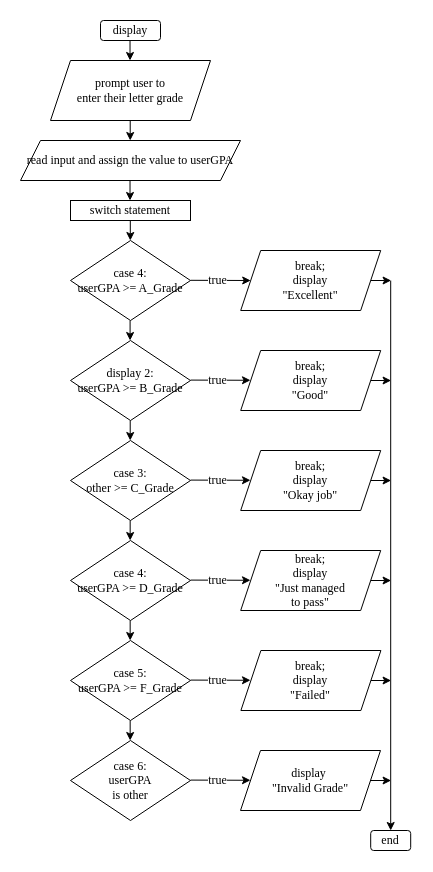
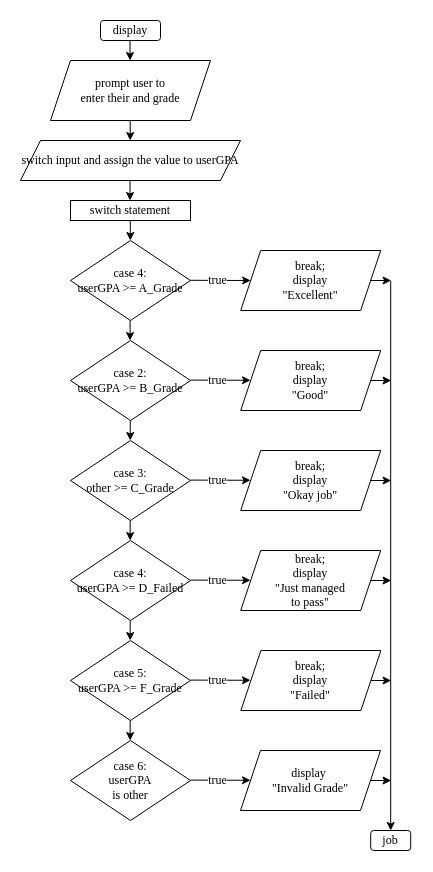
  <mxCell id="0" />
  <mxCell id="1" parent="0" />
  <mxCell id="2" value="display" style="rounded=1;whiteSpace=wrap;html=1;strokeColor=default;align=center;verticalAlign=middle;fontFamily=source code pro;fontSource=https%3A%2F%2Ffonts.googleapis.com%2Fcss%3Ffamily%3Dsource%2Bcode%2Bpro;fontSize=12;fontColor=default;fillColor=default;" vertex="1" parent="1"><mxGeometry x="100" y="20" width="60" height="20" as="geometry" /></mxCell>
  <mxCell id="3" value="switch statement" style="rounded=0;whiteSpace=wrap;html=1;strokeColor=default;align=center;verticalAlign=middle;fontFamily=source code pro;fontSource=https%3A%2F%2Ffonts.googleapis.com%2Fcss%3Ffamily%3Dsource%2Bcode%2Bpro;fontSize=12;fontColor=default;fillColor=default;" vertex="1" parent="1"><mxGeometry x="70" y="200" width="120" height="20" as="geometry" /></mxCell>
  <mxCell id="4" value="case 4:&lt;div&gt;userGPA &amp;gt;= A_Grade&lt;/div&gt;" style="rhombus;whiteSpace=wrap;html=1;strokeColor=default;align=center;verticalAlign=middle;fontFamily=source code pro;fontSource=https%3A%2F%2Ffonts.googleapis.com%2Fcss%3Ffamily%3Dsource%2Bcode%2Bpro;fontSize=12;fontColor=default;fillColor=default;" vertex="1" parent="1"><mxGeometry x="70" y="240" width="120" height="80" as="geometry" /></mxCell>
- <mxCell id="5" value="display 2:&lt;div&gt;userGPA &amp;gt;= B_Grade&lt;br&gt;&lt;/div&gt;" style="rhombus;whiteSpace=wrap;html=1;strokeColor=default;align=center;verticalAlign=middle;fontFamily=source code pro;fontSource=https%3A%2F%2Ffonts.googleapis.com%2Fcss%3Ffamily%3Dsource%2Bcode%2Bpro;fontSize=12;fontColor=default;fillColor=default;" vertex="1" parent="1"><mxGeometry x="70" y="340" width="120" height="80" as="geometry" /></mxCell>
+ <mxCell id="5" value="case 2:&lt;div&gt;userGPA &amp;gt;= B_Grade&lt;br&gt;&lt;/div&gt;" style="rhombus;whiteSpace=wrap;html=1;strokeColor=default;align=center;verticalAlign=middle;fontFamily=source code pro;fontSource=https%3A%2F%2Ffonts.googleapis.com%2Fcss%3Ffamily%3Dsource%2Bcode%2Bpro;fontSize=12;fontColor=default;fillColor=default;" vertex="1" parent="1"><mxGeometry x="70" y="340" width="120" height="80" as="geometry" /></mxCell>
  <mxCell id="6" value="case 3:&lt;div&gt;other &amp;gt;= C_Grade&lt;br&gt;&lt;/div&gt;" style="rhombus;whiteSpace=wrap;html=1;strokeColor=default;align=center;verticalAlign=middle;fontFamily=source code pro;fontSource=https%3A%2F%2Ffonts.googleapis.com%2Fcss%3Ffamily%3Dsource%2Bcode%2Bpro;fontSize=12;fontColor=default;fillColor=default;" vertex="1" parent="1"><mxGeometry x="70" y="440" width="120" height="80" as="geometry" /></mxCell>
- <mxCell id="7" value="case 4:&lt;div&gt;userGPA &amp;gt;= D_Grade&lt;br&gt;&lt;/div&gt;" style="rhombus;whiteSpace=wrap;html=1;strokeColor=default;align=center;verticalAlign=middle;fontFamily=source code pro;fontSource=https%3A%2F%2Ffonts.googleapis.com%2Fcss%3Ffamily%3Dsource%2Bcode%2Bpro;fontSize=12;fontColor=default;fillColor=default;" vertex="1" parent="1"><mxGeometry x="70" y="540" width="120" height="80" as="geometry" /></mxCell>
+ <mxCell id="7" value="case 4:&lt;div&gt;userGPA &amp;gt;= D_Failed&lt;br&gt;&lt;/div&gt;" style="rhombus;whiteSpace=wrap;html=1;strokeColor=default;align=center;verticalAlign=middle;fontFamily=source code pro;fontSource=https%3A%2F%2Ffonts.googleapis.com%2Fcss%3Ffamily%3Dsource%2Bcode%2Bpro;fontSize=12;fontColor=default;fillColor=default;" vertex="1" parent="1"><mxGeometry x="70" y="540" width="120" height="80" as="geometry" /></mxCell>
  <mxCell id="8" value="case 5:&lt;div&gt;userGPA &amp;gt;= F_Grade&lt;br&gt;&lt;/div&gt;" style="rhombus;whiteSpace=wrap;html=1;strokeColor=default;align=center;verticalAlign=middle;fontFamily=source code pro;fontSource=https%3A%2F%2Ffonts.googleapis.com%2Fcss%3Ffamily%3Dsource%2Bcode%2Bpro;fontSize=12;fontColor=default;fillColor=default;" vertex="1" parent="1"><mxGeometry x="70" y="640" width="120" height="80" as="geometry" /></mxCell>
  <mxCell id="9" value="case 6:&lt;div&gt;userGPA&lt;br&gt;&lt;/div&gt;&lt;div&gt;is other&lt;/div&gt;" style="rhombus;whiteSpace=wrap;html=1;strokeColor=default;align=center;verticalAlign=middle;fontFamily=source code pro;fontSource=https%3A%2F%2Ffonts.googleapis.com%2Fcss%3Ffamily%3Dsource%2Bcode%2Bpro;fontSize=12;fontColor=default;fillColor=default;direction=south;" vertex="1" parent="1"><mxGeometry x="70" y="740" width="120" height="80" as="geometry" /></mxCell>
  <mxCell id="10" value="" style="endArrow=classic;html=1;rounded=0;fontFamily=source code pro;fontSource=https%3A%2F%2Ffonts.googleapis.com%2Fcss%3Ffamily%3Dsource%2Bcode%2Bpro;fontSize=12;fontColor=default;" edge="1" parent="1"><mxGeometry width="50" height="50" relative="1" as="geometry"><mxPoint x="129.8" y="220" as="sourcePoint" /><mxPoint x="129.8" y="240" as="targetPoint" /></mxGeometry></mxCell>
  <mxCell id="11" value="" style="endArrow=classic;html=1;rounded=0;fontFamily=source code pro;fontSource=https%3A%2F%2Ffonts.googleapis.com%2Fcss%3Ffamily%3Dsource%2Bcode%2Bpro;fontSize=12;fontColor=default;" edge="1" parent="1"><mxGeometry width="50" height="50" relative="1" as="geometry"><mxPoint x="129.58" y="320" as="sourcePoint" /><mxPoint x="129.58" y="340" as="targetPoint" /></mxGeometry></mxCell>
  <mxCell id="12" value="" style="endArrow=classic;html=1;rounded=0;fontFamily=source code pro;fontSource=https%3A%2F%2Ffonts.googleapis.com%2Fcss%3Ffamily%3Dsource%2Bcode%2Bpro;fontSize=12;fontColor=default;" edge="1" parent="1"><mxGeometry width="50" height="50" relative="1" as="geometry"><mxPoint x="129.71" y="420" as="sourcePoint" /><mxPoint x="129.71" y="440" as="targetPoint" /></mxGeometry></mxCell>
  <mxCell id="13" value="" style="endArrow=classic;html=1;rounded=0;fontFamily=source code pro;fontSource=https%3A%2F%2Ffonts.googleapis.com%2Fcss%3Ffamily%3Dsource%2Bcode%2Bpro;fontSize=12;fontColor=default;" edge="1" parent="1"><mxGeometry width="50" height="50" relative="1" as="geometry"><mxPoint x="129.66" y="520" as="sourcePoint" /><mxPoint x="129.66" y="540" as="targetPoint" /></mxGeometry></mxCell>
  <mxCell id="14" value="" style="endArrow=classic;html=1;rounded=0;fontFamily=source code pro;fontSource=https%3A%2F%2Ffonts.googleapis.com%2Fcss%3Ffamily%3Dsource%2Bcode%2Bpro;fontSize=12;fontColor=default;" edge="1" parent="1"><mxGeometry width="50" height="50" relative="1" as="geometry"><mxPoint x="129.66" y="620" as="sourcePoint" /><mxPoint x="129.66" y="640" as="targetPoint" /></mxGeometry></mxCell>
  <mxCell id="15" value="" style="endArrow=classic;html=1;rounded=0;fontFamily=source code pro;fontSource=https%3A%2F%2Ffonts.googleapis.com%2Fcss%3Ffamily%3Dsource%2Bcode%2Bpro;fontSize=12;fontColor=default;entryX=0;entryY=0.5;entryDx=0;entryDy=0;" edge="1" parent="1" target="25"><mxGeometry width="50" height="50" relative="1" as="geometry"><mxPoint x="190" y="279.8" as="sourcePoint" /><mxPoint x="210.2" y="279.8" as="targetPoint" /></mxGeometry></mxCell>
  <mxCell id="16" value="true" style="edgeLabel;html=1;align=center;verticalAlign=middle;resizable=0;points=[];strokeColor=default;fontFamily=source code pro;fontSource=https%3A%2F%2Ffonts.googleapis.com%2Fcss%3Ffamily%3Dsource%2Bcode%2Bpro;fontSize=12;fontColor=default;fillColor=default;" vertex="1" connectable="0" parent="15"><mxGeometry x="-0.142" y="1" relative="1" as="geometry"><mxPoint y="1" as="offset" /></mxGeometry></mxCell>
  <mxCell id="17" value="" style="endArrow=classic;html=1;rounded=0;fontFamily=source code pro;fontSource=https%3A%2F%2Ffonts.googleapis.com%2Fcss%3Ffamily%3Dsource%2Bcode%2Bpro;fontSize=12;fontColor=default;" edge="1" parent="1"><mxGeometry width="50" height="50" relative="1" as="geometry"><mxPoint x="129.66" y="720" as="sourcePoint" /><mxPoint x="129.66" y="740" as="targetPoint" /></mxGeometry></mxCell>
  <mxCell id="18" value="" style="endArrow=classic;html=1;rounded=0;fontFamily=source code pro;fontSource=https%3A%2F%2Ffonts.googleapis.com%2Fcss%3Ffamily%3Dsource%2Bcode%2Bpro;fontSize=12;fontColor=default;" edge="1" parent="1"><mxGeometry width="50" height="50" relative="1" as="geometry"><mxPoint x="370.4" y="280" as="sourcePoint" /><mxPoint x="390.6" y="280" as="targetPoint" /></mxGeometry></mxCell>
  <mxCell id="19" value="" style="endArrow=classic;html=1;rounded=0;fontFamily=source code pro;fontSource=https%3A%2F%2Ffonts.googleapis.com%2Fcss%3Ffamily%3Dsource%2Bcode%2Bpro;fontSize=12;fontColor=default;" edge="1" parent="1"><mxGeometry width="50" height="50" relative="1" as="geometry"><mxPoint x="370.4" y="380" as="sourcePoint" /><mxPoint x="390.6" y="380" as="targetPoint" /></mxGeometry></mxCell>
  <mxCell id="20" value="" style="endArrow=classic;html=1;rounded=0;fontFamily=source code pro;fontSource=https%3A%2F%2Ffonts.googleapis.com%2Fcss%3Ffamily%3Dsource%2Bcode%2Bpro;fontSize=12;fontColor=default;" edge="1" parent="1"><mxGeometry width="50" height="50" relative="1" as="geometry"><mxPoint x="370.4" y="480" as="sourcePoint" /><mxPoint x="390.6" y="480" as="targetPoint" /></mxGeometry></mxCell>
  <mxCell id="21" value="" style="endArrow=classic;html=1;rounded=0;fontFamily=source code pro;fontSource=https%3A%2F%2Ffonts.googleapis.com%2Fcss%3Ffamily%3Dsource%2Bcode%2Bpro;fontSize=12;fontColor=default;" edge="1" parent="1"><mxGeometry width="50" height="50" relative="1" as="geometry"><mxPoint x="370.4" y="580" as="sourcePoint" /><mxPoint x="390.6" y="580" as="targetPoint" /></mxGeometry></mxCell>
  <mxCell id="22" value="" style="endArrow=classic;html=1;rounded=0;fontFamily=source code pro;fontSource=https%3A%2F%2Ffonts.googleapis.com%2Fcss%3Ffamily%3Dsource%2Bcode%2Bpro;fontSize=12;fontColor=default;" edge="1" parent="1"><mxGeometry width="50" height="50" relative="1" as="geometry"><mxPoint x="370.4" y="680" as="sourcePoint" /><mxPoint x="390.6" y="680" as="targetPoint" /></mxGeometry></mxCell>
  <mxCell id="23" value="" style="endArrow=classic;html=1;rounded=0;fontFamily=source code pro;fontSource=https%3A%2F%2Ffonts.googleapis.com%2Fcss%3Ffamily%3Dsource%2Bcode%2Bpro;fontSize=12;fontColor=default;" edge="1" parent="1"><mxGeometry width="50" height="50" relative="1" as="geometry"><mxPoint x="370.4" y="780" as="sourcePoint" /><mxPoint x="390.6" y="780" as="targetPoint" /></mxGeometry></mxCell>
  <mxCell id="24" value="" style="endArrow=classic;html=1;rounded=0;fontFamily=source code pro;fontSource=https%3A%2F%2Ffonts.googleapis.com%2Fcss%3Ffamily%3Dsource%2Bcode%2Bpro;fontSize=12;fontColor=default;" edge="1" parent="1"><mxGeometry width="50" height="50" relative="1" as="geometry"><mxPoint x="390.2" y="280" as="sourcePoint" /><mxPoint x="390.2" y="830" as="targetPoint" /></mxGeometry></mxCell>
  <mxCell id="25" value="break;&lt;div&gt;display&lt;div&gt;&quot;Excellent&quot;&lt;/div&gt;&lt;/div&gt;" style="shape=parallelogram;perimeter=parallelogramPerimeter;whiteSpace=wrap;html=1;fixedSize=1;strokeColor=default;align=center;verticalAlign=middle;fontFamily=source code pro;fontSource=https%3A%2F%2Ffonts.googleapis.com%2Fcss%3Ffamily%3Dsource%2Bcode%2Bpro;fontSize=12;fontColor=default;fillColor=default;" vertex="1" parent="1"><mxGeometry x="240.2" y="250" width="140" height="60" as="geometry" /></mxCell>
  <mxCell id="26" value="break;&lt;div&gt;display&lt;div&gt;&quot;Good&quot;&lt;/div&gt;&lt;/div&gt;" style="shape=parallelogram;perimeter=parallelogramPerimeter;whiteSpace=wrap;html=1;fixedSize=1;strokeColor=default;align=center;verticalAlign=middle;fontFamily=source code pro;fontSource=https%3A%2F%2Ffonts.googleapis.com%2Fcss%3Ffamily%3Dsource%2Bcode%2Bpro;fontSize=12;fontColor=default;fillColor=default;" vertex="1" parent="1"><mxGeometry x="240.2" y="350" width="140" height="60" as="geometry" /></mxCell>
  <mxCell id="27" value="break;&lt;div&gt;display&lt;div&gt;&lt;span style=&quot;background-color: initial;&quot;&gt;&quot;Okay job&quot;&lt;/span&gt;&lt;/div&gt;&lt;/div&gt;" style="shape=parallelogram;perimeter=parallelogramPerimeter;whiteSpace=wrap;html=1;fixedSize=1;strokeColor=default;align=center;verticalAlign=middle;fontFamily=source code pro;fontSource=https%3A%2F%2Ffonts.googleapis.com%2Fcss%3Ffamily%3Dsource%2Bcode%2Bpro;fontSize=12;fontColor=default;fillColor=default;" vertex="1" parent="1"><mxGeometry x="240.2" y="450" width="140" height="60" as="geometry" /></mxCell>
  <mxCell id="28" value="break;&lt;div&gt;display&lt;div&gt;&quot;Just managed&lt;/div&gt;&lt;div&gt;to pass&quot;&lt;/div&gt;&lt;/div&gt;" style="shape=parallelogram;perimeter=parallelogramPerimeter;whiteSpace=wrap;html=1;fixedSize=1;strokeColor=default;align=center;verticalAlign=middle;fontFamily=source code pro;fontSource=https%3A%2F%2Ffonts.googleapis.com%2Fcss%3Ffamily%3Dsource%2Bcode%2Bpro;fontSize=12;fontColor=default;fillColor=default;" vertex="1" parent="1"><mxGeometry x="240.2" y="550" width="140" height="60" as="geometry" /></mxCell>
  <mxCell id="29" value="break;&lt;div&gt;display&lt;div&gt;&quot;Failed&quot;&lt;/div&gt;&lt;/div&gt;" style="shape=parallelogram;perimeter=parallelogramPerimeter;whiteSpace=wrap;html=1;fixedSize=1;strokeColor=default;align=center;verticalAlign=middle;fontFamily=source code pro;fontSource=https%3A%2F%2Ffonts.googleapis.com%2Fcss%3Ffamily%3Dsource%2Bcode%2Bpro;fontSize=12;fontColor=default;fillColor=default;" vertex="1" parent="1"><mxGeometry x="240.4" y="650" width="140" height="60" as="geometry" /></mxCell>
  <mxCell id="30" value="display&amp;nbsp;&lt;div&gt;&quot;Invalid Grade&quot;&lt;/div&gt;" style="shape=parallelogram;perimeter=parallelogramPerimeter;whiteSpace=wrap;html=1;fixedSize=1;strokeColor=default;align=center;verticalAlign=middle;fontFamily=source code pro;fontSource=https%3A%2F%2Ffonts.googleapis.com%2Fcss%3Ffamily%3Dsource%2Bcode%2Bpro;fontSize=12;fontColor=default;fillColor=default;" vertex="1" parent="1"><mxGeometry x="240" y="750" width="140" height="60" as="geometry" /></mxCell>
- <mxCell id="31" value="end" style="rounded=1;whiteSpace=wrap;html=1;strokeColor=default;align=center;verticalAlign=middle;fontFamily=source code pro;fontSource=https%3A%2F%2Ffonts.googleapis.com%2Fcss%3Ffamily%3Dsource%2Bcode%2Bpro;fontSize=12;fontColor=default;fillColor=default;" vertex="1" parent="1"><mxGeometry x="370.2" y="830" width="40" height="20" as="geometry" /></mxCell>
- <mxCell id="32" value="prompt user to&lt;div&gt;enter their letter grade&lt;/div&gt;" style="shape=parallelogram;perimeter=parallelogramPerimeter;whiteSpace=wrap;html=1;fixedSize=1;strokeColor=default;align=center;verticalAlign=middle;fontFamily=source code pro;fontSource=https%3A%2F%2Ffonts.googleapis.com%2Fcss%3Ffamily%3Dsource%2Bcode%2Bpro;fontSize=12;fontColor=default;fillColor=default;" vertex="1" parent="1"><mxGeometry x="50" y="60" width="160" height="60" as="geometry" /></mxCell>
+ <mxCell id="31" value="job" style="rounded=1;whiteSpace=wrap;html=1;strokeColor=default;align=center;verticalAlign=middle;fontFamily=source code pro;fontSource=https%3A%2F%2Ffonts.googleapis.com%2Fcss%3Ffamily%3Dsource%2Bcode%2Bpro;fontSize=12;fontColor=default;fillColor=default;" vertex="1" parent="1"><mxGeometry x="370.2" y="830" width="40" height="20" as="geometry" /></mxCell>
+ <mxCell id="32" value="prompt user to&lt;div&gt;enter their and grade&lt;/div&gt;" style="shape=parallelogram;perimeter=parallelogramPerimeter;whiteSpace=wrap;html=1;fixedSize=1;strokeColor=default;align=center;verticalAlign=middle;fontFamily=source code pro;fontSource=https%3A%2F%2Ffonts.googleapis.com%2Fcss%3Ffamily%3Dsource%2Bcode%2Bpro;fontSize=12;fontColor=default;fillColor=default;" vertex="1" parent="1"><mxGeometry x="50" y="60" width="160" height="60" as="geometry" /></mxCell>
  <mxCell id="33" value="" style="endArrow=classic;html=1;rounded=0;fontFamily=source code pro;fontSource=https%3A%2F%2Ffonts.googleapis.com%2Fcss%3Ffamily%3Dsource%2Bcode%2Bpro;fontSize=12;fontColor=default;" edge="1" parent="1"><mxGeometry width="50" height="50" relative="1" as="geometry"><mxPoint x="129.71" y="120" as="sourcePoint" /><mxPoint x="129.71" y="140" as="targetPoint" /></mxGeometry></mxCell>
- <mxCell id="34" value="read input and assign the value to userGPA" style="shape=parallelogram;perimeter=parallelogramPerimeter;whiteSpace=wrap;html=1;fixedSize=1;strokeColor=default;align=center;verticalAlign=middle;fontFamily=source code pro;fontSource=https%3A%2F%2Ffonts.googleapis.com%2Fcss%3Ffamily%3Dsource%2Bcode%2Bpro;fontSize=12;fontColor=default;fillColor=default;" vertex="1" parent="1"><mxGeometry x="20" y="140" width="220" height="40" as="geometry" /></mxCell>
+ <mxCell id="34" value="switch input and assign the value to userGPA" style="shape=parallelogram;perimeter=parallelogramPerimeter;whiteSpace=wrap;html=1;fixedSize=1;strokeColor=default;align=center;verticalAlign=middle;fontFamily=source code pro;fontSource=https%3A%2F%2Ffonts.googleapis.com%2Fcss%3Ffamily%3Dsource%2Bcode%2Bpro;fontSize=12;fontColor=default;fillColor=default;" vertex="1" parent="1"><mxGeometry x="20" y="140" width="220" height="40" as="geometry" /></mxCell>
  <mxCell id="35" value="" style="endArrow=classic;html=1;rounded=0;fontFamily=source code pro;fontSource=https%3A%2F%2Ffonts.googleapis.com%2Fcss%3Ffamily%3Dsource%2Bcode%2Bpro;fontSize=12;fontColor=default;" edge="1" parent="1"><mxGeometry width="50" height="50" relative="1" as="geometry"><mxPoint x="129.52" y="40" as="sourcePoint" /><mxPoint x="129.52" y="60" as="targetPoint" /></mxGeometry></mxCell>
  <mxCell id="36" value="" style="endArrow=classic;html=1;rounded=0;fontFamily=source code pro;fontSource=https%3A%2F%2Ffonts.googleapis.com%2Fcss%3Ffamily%3Dsource%2Bcode%2Bpro;fontSize=12;fontColor=default;" edge="1" parent="1"><mxGeometry width="50" height="50" relative="1" as="geometry"><mxPoint x="129.52" y="180" as="sourcePoint" /><mxPoint x="129.52" y="200" as="targetPoint" /></mxGeometry></mxCell>
  <mxCell id="37" value="" style="endArrow=classic;html=1;rounded=0;fontFamily=source code pro;fontSource=https%3A%2F%2Ffonts.googleapis.com%2Fcss%3Ffamily%3Dsource%2Bcode%2Bpro;fontSize=12;fontColor=default;entryX=0;entryY=0.5;entryDx=0;entryDy=0;" edge="1" parent="1"><mxGeometry width="50" height="50" relative="1" as="geometry"><mxPoint x="190" y="379.58" as="sourcePoint" /><mxPoint x="250" y="379.78" as="targetPoint" /></mxGeometry></mxCell>
  <mxCell id="38" value="true" style="edgeLabel;html=1;align=center;verticalAlign=middle;resizable=0;points=[];strokeColor=default;fontFamily=source code pro;fontSource=https%3A%2F%2Ffonts.googleapis.com%2Fcss%3Ffamily%3Dsource%2Bcode%2Bpro;fontSize=12;fontColor=default;fillColor=default;" vertex="1" connectable="0" parent="37"><mxGeometry x="-0.142" y="1" relative="1" as="geometry"><mxPoint y="1" as="offset" /></mxGeometry></mxCell>
  <mxCell id="39" value="" style="endArrow=classic;html=1;rounded=0;fontFamily=source code pro;fontSource=https%3A%2F%2Ffonts.googleapis.com%2Fcss%3Ffamily%3Dsource%2Bcode%2Bpro;fontSize=12;fontColor=default;entryX=0;entryY=0.5;entryDx=0;entryDy=0;" edge="1" parent="1"><mxGeometry width="50" height="50" relative="1" as="geometry"><mxPoint x="190" y="479.58" as="sourcePoint" /><mxPoint x="250" y="479.78" as="targetPoint" /></mxGeometry></mxCell>
  <mxCell id="40" value="true" style="edgeLabel;html=1;align=center;verticalAlign=middle;resizable=0;points=[];strokeColor=default;fontFamily=source code pro;fontSource=https%3A%2F%2Ffonts.googleapis.com%2Fcss%3Ffamily%3Dsource%2Bcode%2Bpro;fontSize=12;fontColor=default;fillColor=default;" vertex="1" connectable="0" parent="39"><mxGeometry x="-0.142" y="1" relative="1" as="geometry"><mxPoint y="1" as="offset" /></mxGeometry></mxCell>
  <mxCell id="41" value="" style="endArrow=classic;html=1;rounded=0;fontFamily=source code pro;fontSource=https%3A%2F%2Ffonts.googleapis.com%2Fcss%3Ffamily%3Dsource%2Bcode%2Bpro;fontSize=12;fontColor=default;entryX=0;entryY=0.5;entryDx=0;entryDy=0;" edge="1" parent="1"><mxGeometry width="50" height="50" relative="1" as="geometry"><mxPoint x="190" y="579.58" as="sourcePoint" /><mxPoint x="250" y="579.78" as="targetPoint" /></mxGeometry></mxCell>
  <mxCell id="42" value="true" style="edgeLabel;html=1;align=center;verticalAlign=middle;resizable=0;points=[];strokeColor=default;fontFamily=source code pro;fontSource=https%3A%2F%2Ffonts.googleapis.com%2Fcss%3Ffamily%3Dsource%2Bcode%2Bpro;fontSize=12;fontColor=default;fillColor=default;" vertex="1" connectable="0" parent="41"><mxGeometry x="-0.142" y="1" relative="1" as="geometry"><mxPoint y="1" as="offset" /></mxGeometry></mxCell>
  <mxCell id="43" value="" style="endArrow=classic;html=1;rounded=0;fontFamily=source code pro;fontSource=https%3A%2F%2Ffonts.googleapis.com%2Fcss%3Ffamily%3Dsource%2Bcode%2Bpro;fontSize=12;fontColor=default;entryX=0;entryY=0.5;entryDx=0;entryDy=0;" edge="1" parent="1"><mxGeometry width="50" height="50" relative="1" as="geometry"><mxPoint x="190" y="679.58" as="sourcePoint" /><mxPoint x="250" y="679.78" as="targetPoint" /></mxGeometry></mxCell>
  <mxCell id="44" value="true" style="edgeLabel;html=1;align=center;verticalAlign=middle;resizable=0;points=[];strokeColor=default;fontFamily=source code pro;fontSource=https%3A%2F%2Ffonts.googleapis.com%2Fcss%3Ffamily%3Dsource%2Bcode%2Bpro;fontSize=12;fontColor=default;fillColor=default;" vertex="1" connectable="0" parent="43"><mxGeometry x="-0.142" y="1" relative="1" as="geometry"><mxPoint y="1" as="offset" /></mxGeometry></mxCell>
  <mxCell id="45" value="" style="endArrow=classic;html=1;rounded=0;fontFamily=source code pro;fontSource=https%3A%2F%2Ffonts.googleapis.com%2Fcss%3Ffamily%3Dsource%2Bcode%2Bpro;fontSize=12;fontColor=default;entryX=0;entryY=0.5;entryDx=0;entryDy=0;" edge="1" parent="1"><mxGeometry width="50" height="50" relative="1" as="geometry"><mxPoint x="190" y="779.58" as="sourcePoint" /><mxPoint x="250" y="779.78" as="targetPoint" /></mxGeometry></mxCell>
  <mxCell id="46" value="true" style="edgeLabel;html=1;align=center;verticalAlign=middle;resizable=0;points=[];strokeColor=default;fontFamily=source code pro;fontSource=https%3A%2F%2Ffonts.googleapis.com%2Fcss%3Ffamily%3Dsource%2Bcode%2Bpro;fontSize=12;fontColor=default;fillColor=default;" vertex="1" connectable="0" parent="45"><mxGeometry x="-0.142" y="1" relative="1" as="geometry"><mxPoint y="1" as="offset" /></mxGeometry></mxCell>
